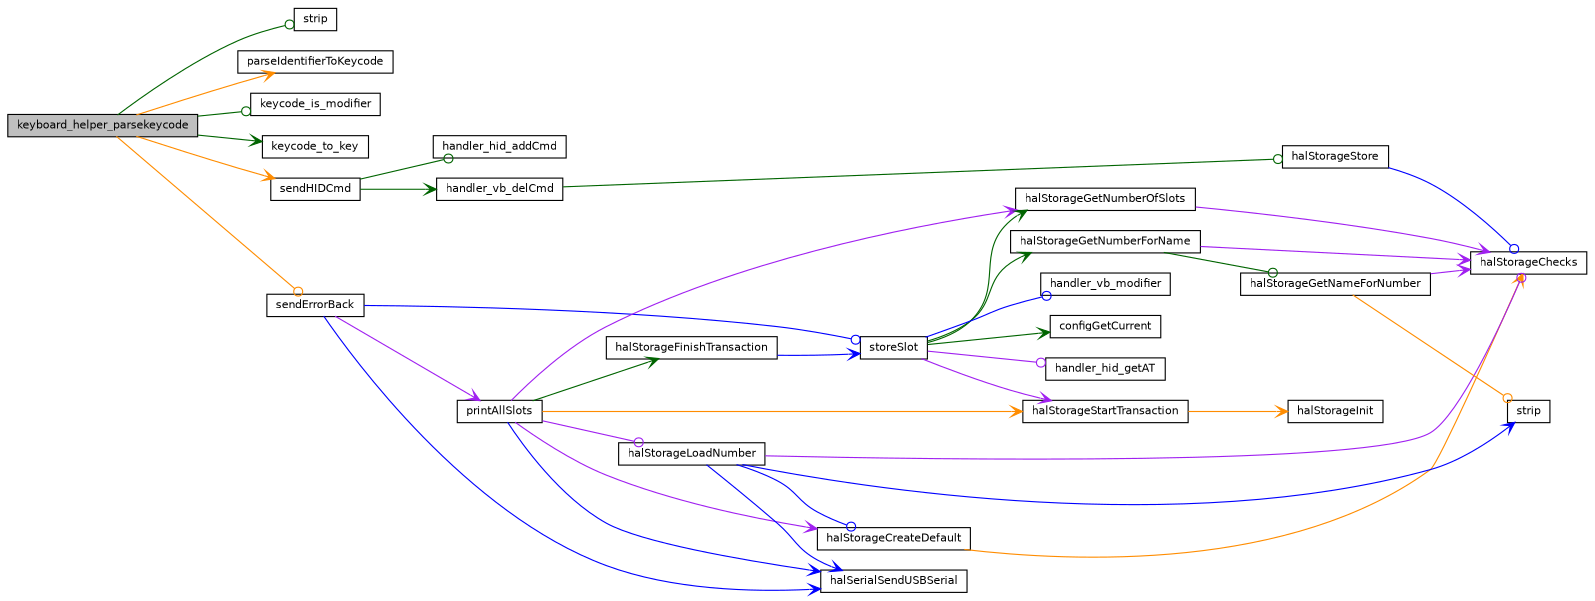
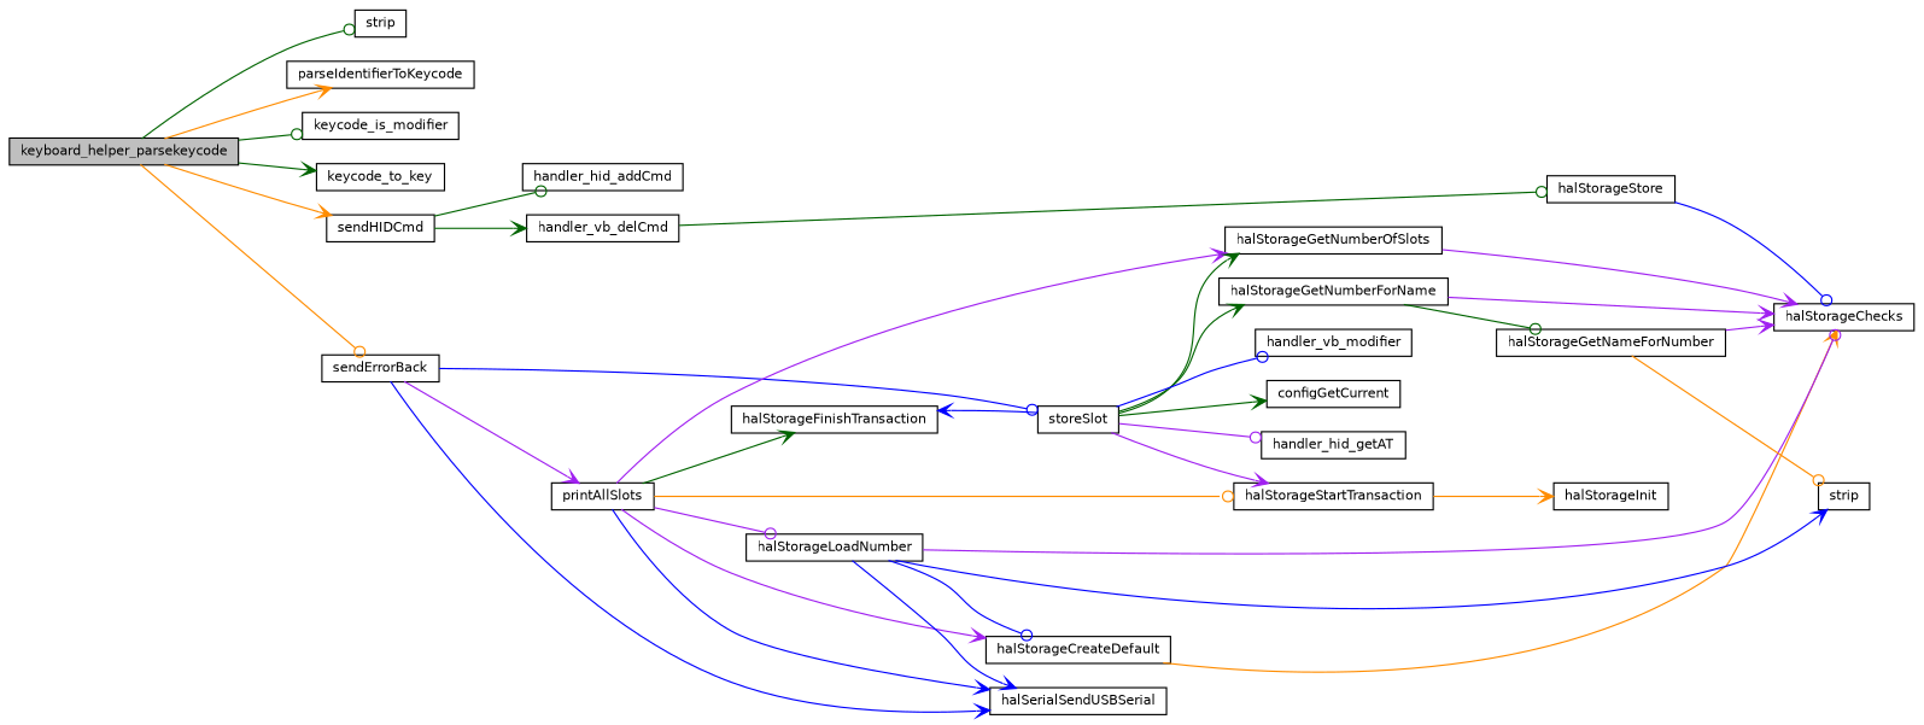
  digraph {
    rankdir=LR
    node [color=black fillcolor=white fontname=Helvetica fontsize=10 shape=record style=filled]
    edge [arrowhead=vee color=darkgreen fontname=Helvetica fontsize=10 labelfontname=Helvetica labelfontsize=10 style=solid]
    n1 [fillcolor=grey75 fontcolor=black height=0.2 label=keyboard_helper_parsekeycode width=0.4]
    n2 [height=0.2 label=strip width=0.4]
    n3 [height=0.2 label=parseIdentifierToKeycode width=0.4]
    n4 [height=0.2 label=keycode_is_modifier width=0.4]
    n5 [height=0.2 label=keycode_to_key width=0.4]
    n6 [height=0.2 label=sendHIDCmd width=0.4]
    n7 [height=0.2 label=sendErrorBack width=0.4]
    n8 [height=0.2 label=handler_vb_delCmd width=0.4]
    n9 [height=0.2 label=handler_hid_addCmd width=0.4]
    n10 [height=0.2 label=halSerialSendUSBSerial width=0.4]
    n11 [height=0.2 label=printAllSlots width=0.4]
    n12 [height=0.2 label=storeSlot width=0.4]
    n13 [height=0.2 label=halStorageStore width=0.4]
    n14 [height=0.2 label=halStorageStartTransaction width=0.4]
    n15 [height=0.2 label=halStorageGetNumberOfSlots width=0.4]
    n16 [height=0.2 label=halStorageFinishTransaction width=0.4]
    n17 [height=0.2 label=halStorageCreateDefault width=0.4]
    n18 [height=0.2 label=halStorageLoadNumber width=0.4]
    n19 [height=0.2 label=configGetCurrent width=0.4]
    n20 [height=0.2 label=halStorageGetNumberForName width=0.4]
    n21 [height=0.2 label=handler_hid_getAT width=0.4]
    n22 [height=0.2 label=handler_vb_modifier width=0.4]
    n23 [height=0.2 label=halStorageInit width=0.4]
    n24 [height=0.2 label=halStorageChecks width=0.4]
    n25 [height=0.2 label=strip width=0.4]
    n26 [height=0.2 label=halStorageGetNameForNumber width=0.4]
    n1 -> n2 [arrowhead=odot]
    n1 -> n3 [color=darkorange]
    n1 -> n4 [arrowhead=odot]
    n1 -> n5
    n1 -> n6 [color=darkorange]
    n1 -> n7 [arrowhead=odot color=darkorange]
    n6 -> n8
    n6 -> n9 [arrowhead=odot]
    n7 -> n10 [color=blue]
    n7 -> n11 [color=purple]
    n7 -> n12 [arrowhead=odot color=blue]
    n8 -> n13 [arrowhead=odot]
    n11 -> n10 [color=blue]
-   n11 -> n14 [color=darkorange]
+   n11 -> n14 [arrowhead=odot color=darkorange]
    n11 -> n15 [color=purple]
    n11 -> n16
    n11 -> n17 [color=purple]
    n11 -> n18 [arrowhead=odot color=purple]
    n12 -> n14 [color=purple]
    n12 -> n15
-   n16 -> n12 [color=blue]
+   n12 -> n16 [color=blue]
    n12 -> n19
    n12 -> n20
    n12 -> n21 [arrowhead=odot color=purple]
    n12 -> n22 [arrowhead=odot color=blue]
    n13 -> n24 [arrowhead=odot color=blue]
    n14 -> n23 [color=darkorange]
    n15 -> n24 [color=purple]
    n17 -> n24 [color=darkorange]
    n18 -> n10 [color=blue]
    n18 -> n17 [arrowhead=odot color=blue]
    n18 -> n24 [arrowhead=odot color=purple]
    n18 -> n25 [color=blue]
    n20 -> n24 [color=purple]
    n20 -> n26 [arrowhead=odot]
    n26 -> n24 [color=purple]
    n26 -> n25 [arrowhead=odot color=darkorange]
  }
